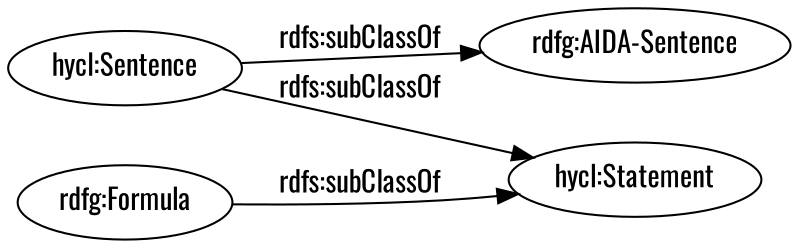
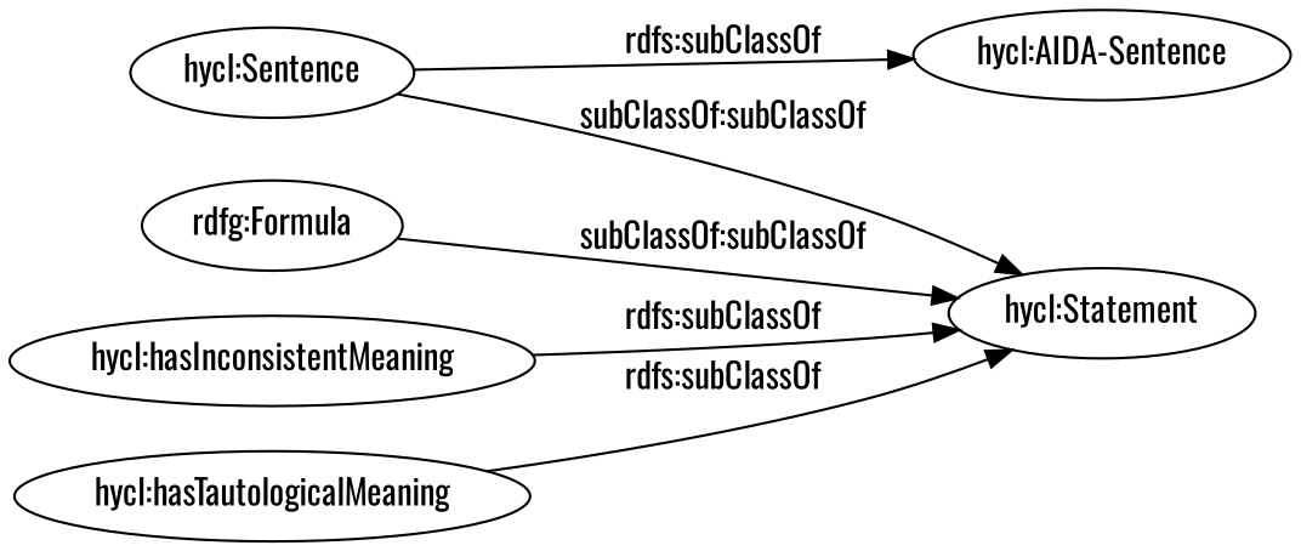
  digraph {
    fontname=Oswald
    rankdir=LR
    node [fontname=Oswald]
    edge [fontname=Oswald]
    "hycl:Sentence"
    "hycl:Statement"
-   "hycl:AIDA-Sentence" [label="rdfg:AIDA-Sentence"]
+   "hycl:AIDA-Sentence"
    n4 [label="rdfg:Formula"]
-   "hycl:Sentence" -> "hycl:Statement" [label="rdfs:subClassOf"]
+   "hycl:hasInconsistentMeaning"
+   "hycl:hasTautologicalMeaning"
+   "hycl:Sentence" -> "hycl:Statement" [label="subClassOf:subClassOf"]
    "hycl:Sentence" -> "hycl:AIDA-Sentence" [label="rdfs:subClassOf"]
-   n4 -> "hycl:Statement" [label="rdfs:subClassOf"]
+   n4 -> "hycl:Statement" [label="subClassOf:subClassOf"]
+   "hycl:hasInconsistentMeaning" -> "hycl:Statement" [label="rdfs:subClassOf"]
+   "hycl:hasTautologicalMeaning" -> "hycl:Statement" [label="rdfs:subClassOf"]
  }
